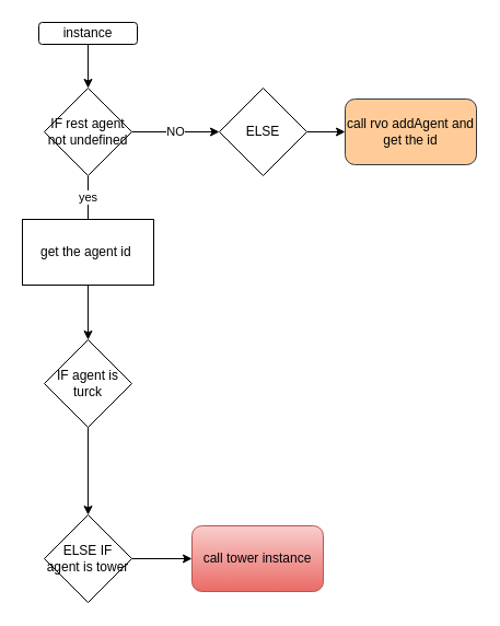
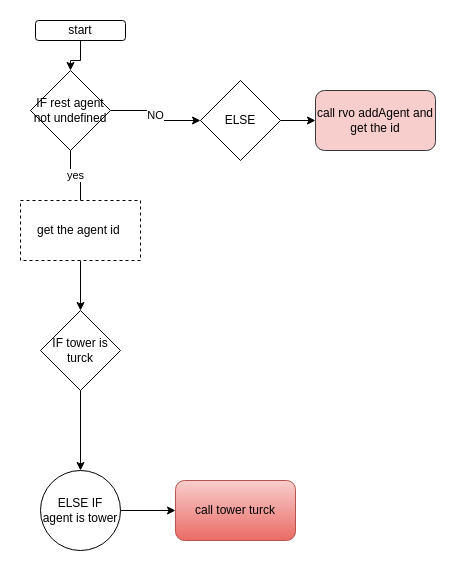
  <mxCell id="0" />
  <mxCell id="1" parent="0" />
  <mxCell id="2" value="" style="edgeStyle=orthogonalEdgeStyle;rounded=0;orthogonalLoop=1;jettySize=auto;html=1;" edge="1" parent="1" source="3" target="6"><mxGeometry relative="1" as="geometry" /></mxCell>
- <mxCell id="3" value="instance" style="rounded=1;whiteSpace=wrap;html=1;" vertex="1" parent="1"><mxGeometry x="35" y="20" width="90" height="20" as="geometry" /></mxCell>
+ <mxCell id="3" value="start" style="rounded=1;whiteSpace=wrap;html=1;" vertex="1" parent="1"><mxGeometry x="35" y="20" width="90" height="20" as="geometry" /></mxCell>
  <mxCell id="4" value="yes" style="edgeStyle=orthogonalEdgeStyle;rounded=0;orthogonalLoop=1;jettySize=auto;html=1;endArrow=none;" edge="1" parent="1" source="6" target="8"><mxGeometry relative="1" as="geometry" /></mxCell>
  <mxCell id="5" value="NO" style="edgeStyle=orthogonalEdgeStyle;rounded=0;orthogonalLoop=1;jettySize=auto;html=1;" edge="1" parent="1" source="6" target="10"><mxGeometry relative="1" as="geometry" /></mxCell>
- <mxCell id="6" value="IF rest agent not undefined" style="rhombus;whiteSpace=wrap;html=1;" vertex="1" parent="1"><mxGeometry x="40" y="80" width="80" height="80" as="geometry" /></mxCell>
+ <mxCell id="6" value="IF rest agent not undefined" style="rhombus;whiteSpace=wrap;html=1;" vertex="1" parent="1"><mxGeometry x="30" y="70" width="80" height="80" as="geometry" /></mxCell>
  <mxCell id="7" value="" style="edgeStyle=orthogonalEdgeStyle;rounded=0;orthogonalLoop=1;jettySize=auto;html=1;" edge="1" parent="1" source="8" target="13"><mxGeometry relative="1" as="geometry" /></mxCell>
- <mxCell id="8" value="get the agent id&amp;nbsp;" style="whiteSpace=wrap;html=1;" vertex="1" parent="1"><mxGeometry x="20" y="200" width="120" height="60" as="geometry" /></mxCell>
+ <mxCell id="8" value="get the agent id&amp;nbsp;" style="whiteSpace=wrap;html=1;dashed=1;" vertex="1" parent="1"><mxGeometry x="20" y="200" width="120" height="60" as="geometry" /></mxCell>
  <mxCell id="9" value="" style="edgeStyle=orthogonalEdgeStyle;rounded=0;orthogonalLoop=1;jettySize=auto;html=1;" edge="1" parent="1" source="10" target="11"><mxGeometry relative="1" as="geometry" /></mxCell>
  <mxCell id="10" value="ELSE" style="rhombus;whiteSpace=wrap;html=1;" vertex="1" parent="1"><mxGeometry x="200" y="80" width="80" height="80" as="geometry" /></mxCell>
- <mxCell id="11" value="call rvo addAgent and get the id" style="rounded=1;whiteSpace=wrap;html=1;fillColor=#ffcc99;strokeColor=#36393d;" vertex="1" parent="1"><mxGeometry x="315" y="90" width="120" height="60" as="geometry" /></mxCell>
+ <mxCell id="11" value="call rvo addAgent and get the id" style="rounded=1;whiteSpace=wrap;html=1;fillColor=#f8cecc;strokeColor=#36393d;" vertex="1" parent="1"><mxGeometry x="315" y="90" width="120" height="60" as="geometry" /></mxCell>
  <mxCell id="12" value="" style="edgeStyle=orthogonalEdgeStyle;rounded=0;orthogonalLoop=1;jettySize=auto;html=1;" edge="1" parent="1" source="13" target="15"><mxGeometry relative="1" as="geometry" /></mxCell>
- <mxCell id="13" value="IF agent is turck" style="rhombus;whiteSpace=wrap;html=1;" vertex="1" parent="1"><mxGeometry x="40" y="310" width="80" height="80" as="geometry" /></mxCell>
+ <mxCell id="13" value="IF tower is turck" style="rhombus;whiteSpace=wrap;html=1;" vertex="1" parent="1"><mxGeometry x="40" y="310" width="80" height="80" as="geometry" /></mxCell>
  <mxCell id="14" value="" style="edgeStyle=orthogonalEdgeStyle;rounded=0;orthogonalLoop=1;jettySize=auto;html=1;" edge="1" parent="1" source="15" target="16"><mxGeometry relative="1" as="geometry" /></mxCell>
- <mxCell id="15" value="ELSE IF agent is tower" style="rhombus;whiteSpace=wrap;html=1;" vertex="1" parent="1"><mxGeometry x="40" y="470" width="80" height="80" as="geometry" /></mxCell>
- <mxCell id="16" value="call tower instance" style="rounded=1;whiteSpace=wrap;html=1;fillColor=#f8cecc;gradientColor=#ea6b66;strokeColor=#b85450;" vertex="1" parent="1"><mxGeometry x="175" y="480" width="120" height="60" as="geometry" /></mxCell>
+ <mxCell id="15" value="ELSE IF agent is tower" style="ellipse;whiteSpace=wrap;html=1;" vertex="1" parent="1"><mxGeometry x="40" y="470" width="80" height="80" as="geometry" /></mxCell>
+ <mxCell id="16" value="call tower turck" style="rounded=1;whiteSpace=wrap;html=1;fillColor=#f8cecc;gradientColor=#ea6b66;strokeColor=#b85450;" vertex="1" parent="1"><mxGeometry x="175" y="480" width="120" height="60" as="geometry" /></mxCell>
